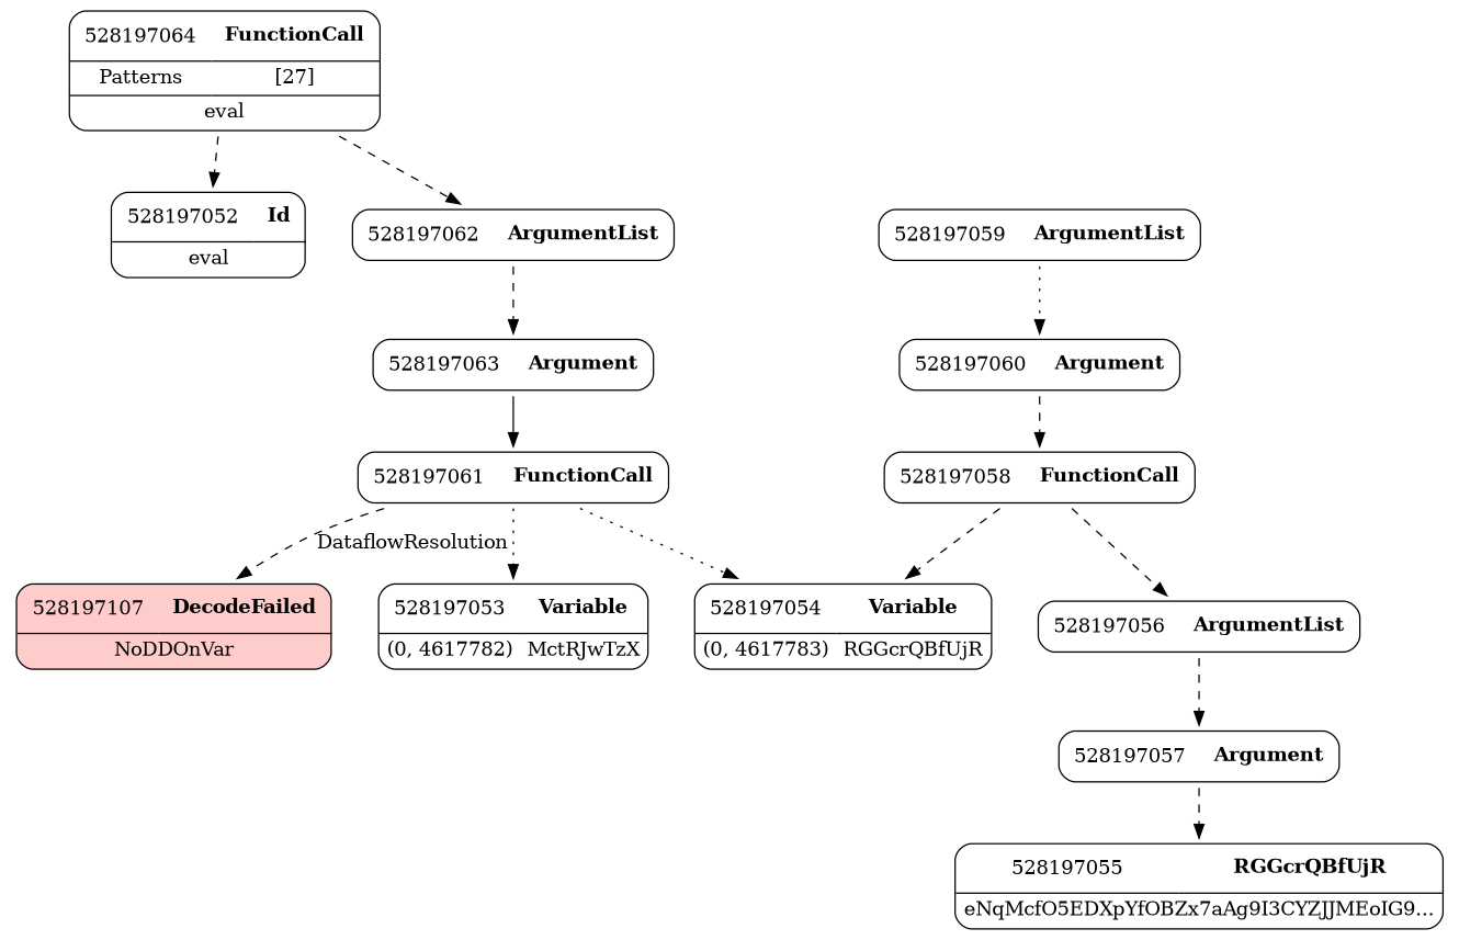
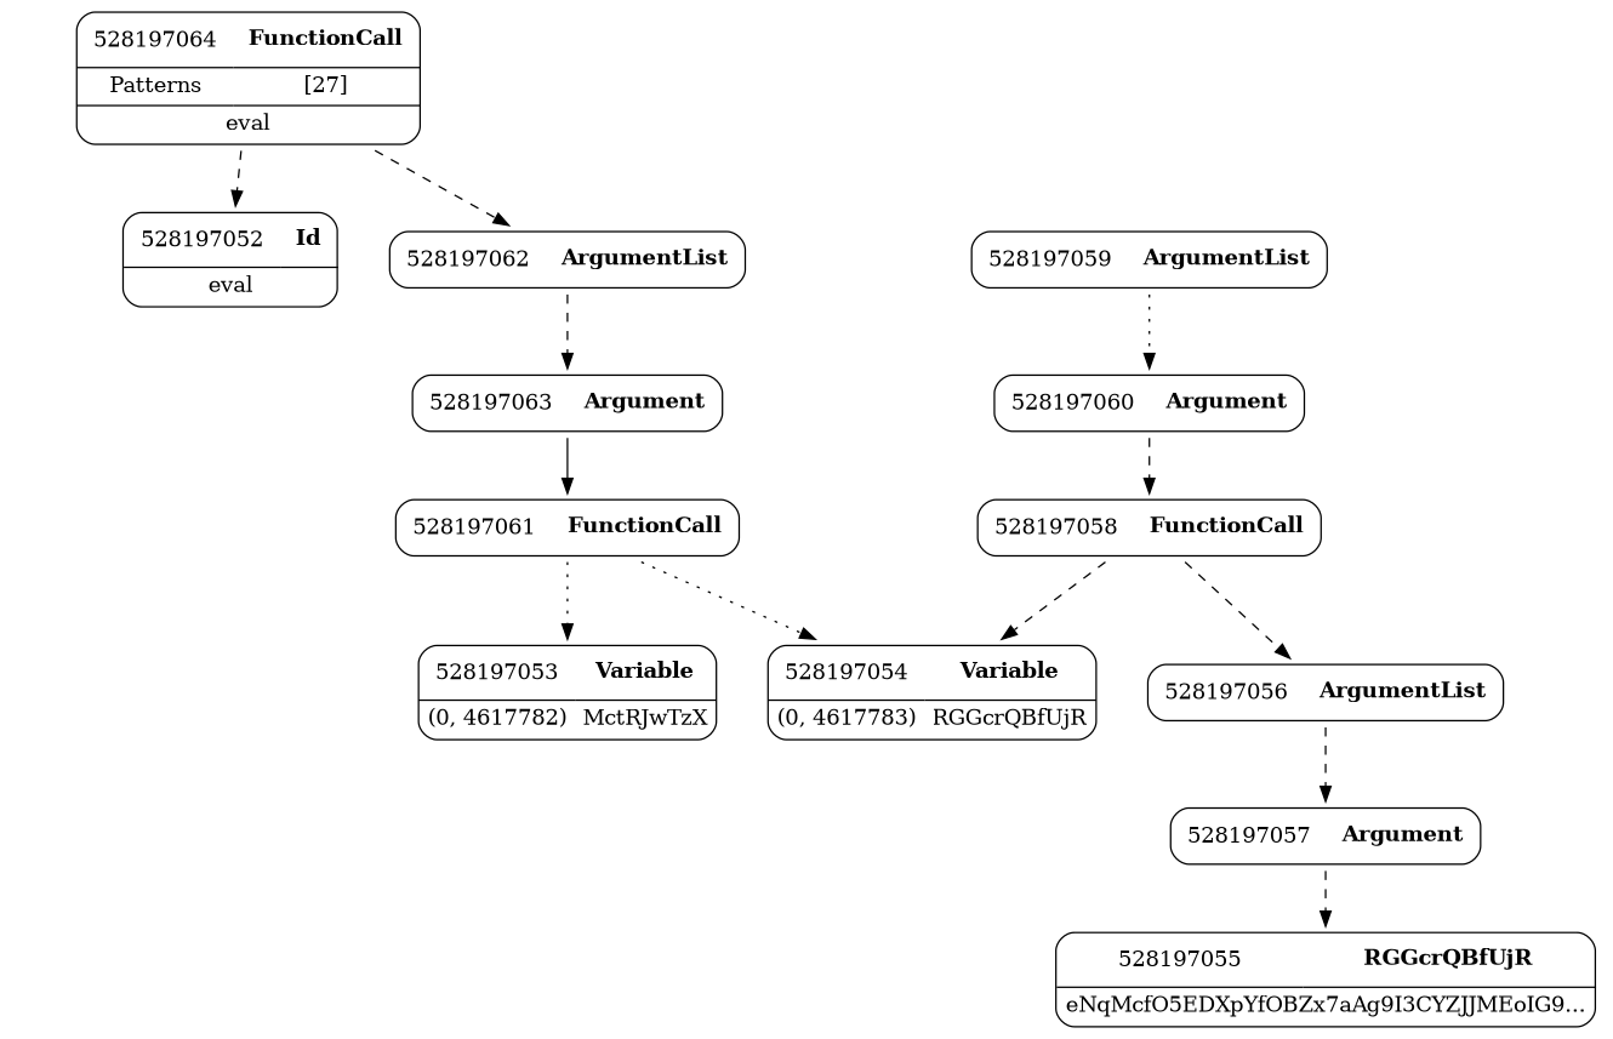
  digraph {
    node [shape=none]
    edge [style=dashed weight=2]
    n1 [label=<<TABLE border='1' cellspacing='0' cellpadding='10' style='rounded' ><TR><TD border='0'>528197055</TD><TD border='0'><B>RGGcrQBfUjR</B></TD></TR><HR/><TR><TD border='0' cellpadding='5' colspan='2'>eNqMcfO5EDXpYfOBZx7aAg9I3CYZJJMEoIG9...</TD></TR></TABLE>>]
    n2 [label=<<TABLE border='1' cellspacing='0' cellpadding='10' style='rounded' ><TR><TD border='0'>528197054</TD><TD border='0'><B>Variable</B></TD></TR><HR/><TR><TD border='0' cellpadding='5'>(0, 4617783)</TD><TD border='0' cellpadding='5'>RGGcrQBfUjR</TD></TR></TABLE>>]
    n3 [label=<<TABLE border='1' cellspacing='0' cellpadding='10' style='rounded' ><TR><TD border='0'>528197053</TD><TD border='0'><B>Variable</B></TD></TR><HR/><TR><TD border='0' cellpadding='5'>(0, 4617782)</TD><TD border='0' cellpadding='5'>MctRJwTzX</TD></TR></TABLE>>]
    n4 [label=<<TABLE border='1' cellspacing='0' cellpadding='10' style='rounded' ><TR><TD border='0'>528197052</TD><TD border='0'><B>Id</B></TD></TR><HR/><TR><TD border='0' cellpadding='5' colspan='2'>eval</TD></TR></TABLE>>]
-   n5 [label=<<TABLE border='1' cellspacing='0' cellpadding='10' style='rounded' bgcolor='#FFCCCC' ><TR><TD border='0'>528197107</TD><TD border='0'><B>DecodeFailed</B></TD></TR><HR/><TR><TD border='0' cellpadding='5' colspan='2'>NoDDOnVar</TD></TR></TABLE>>]
    n6 [label=<<TABLE border='1' cellspacing='0' cellpadding='10' style='rounded' ><TR><TD border='0'>528197064</TD><TD border='0'><B>FunctionCall</B></TD></TR><HR/><TR><TD border='0' cellpadding='5'>Patterns</TD><TD border='0' cellpadding='5'>[27]</TD></TR><HR/><TR><TD border='0' cellpadding='5' colspan='2'>eval</TD></TR></TABLE>>]
    n7 [label=<<TABLE border='1' cellspacing='0' cellpadding='10' style='rounded' ><TR><TD border='0'>528197062</TD><TD border='0'><B>ArgumentList</B></TD></TR></TABLE>>]
    n8 [label=<<TABLE border='1' cellspacing='0' cellpadding='10' style='rounded' ><TR><TD border='0'>528197063</TD><TD border='0'><B>Argument</B></TD></TR></TABLE>>]
    n9 [label=<<TABLE border='1' cellspacing='0' cellpadding='10' style='rounded' ><TR><TD border='0'>528197061</TD><TD border='0'><B>FunctionCall</B></TD></TR></TABLE>>]
    n10 [label=<<TABLE border='1' cellspacing='0' cellpadding='10' style='rounded' ><TR><TD border='0'>528197059</TD><TD border='0'><B>ArgumentList</B></TD></TR></TABLE>>]
    n11 [label=<<TABLE border='1' cellspacing='0' cellpadding='10' style='rounded' ><TR><TD border='0'>528197060</TD><TD border='0'><B>Argument</B></TD></TR></TABLE>>]
    n12 [label=<<TABLE border='1' cellspacing='0' cellpadding='10' style='rounded' ><TR><TD border='0'>528197058</TD><TD border='0'><B>FunctionCall</B></TD></TR></TABLE>>]
    n13 [label=<<TABLE border='1' cellspacing='0' cellpadding='10' style='rounded' ><TR><TD border='0'>528197056</TD><TD border='0'><B>ArgumentList</B></TD></TR></TABLE>>]
    n14 [label=<<TABLE border='1' cellspacing='0' cellpadding='10' style='rounded' ><TR><TD border='0'>528197057</TD><TD border='0'><B>Argument</B></TD></TR></TABLE>>]
    n6 -> n4
    n6 -> n7
    n7 -> n8
    n8 -> n9 [style=solid]
    n9 -> n2 [style=dotted]
    n9 -> n3 [style=dotted]
-   n9 -> n5 [label=DataflowResolution weight=""]
    n10 -> n11 [style=dotted]
    n11 -> n12
    n12 -> n2
    n12 -> n13
    n13 -> n14
    n14 -> n1
  }
